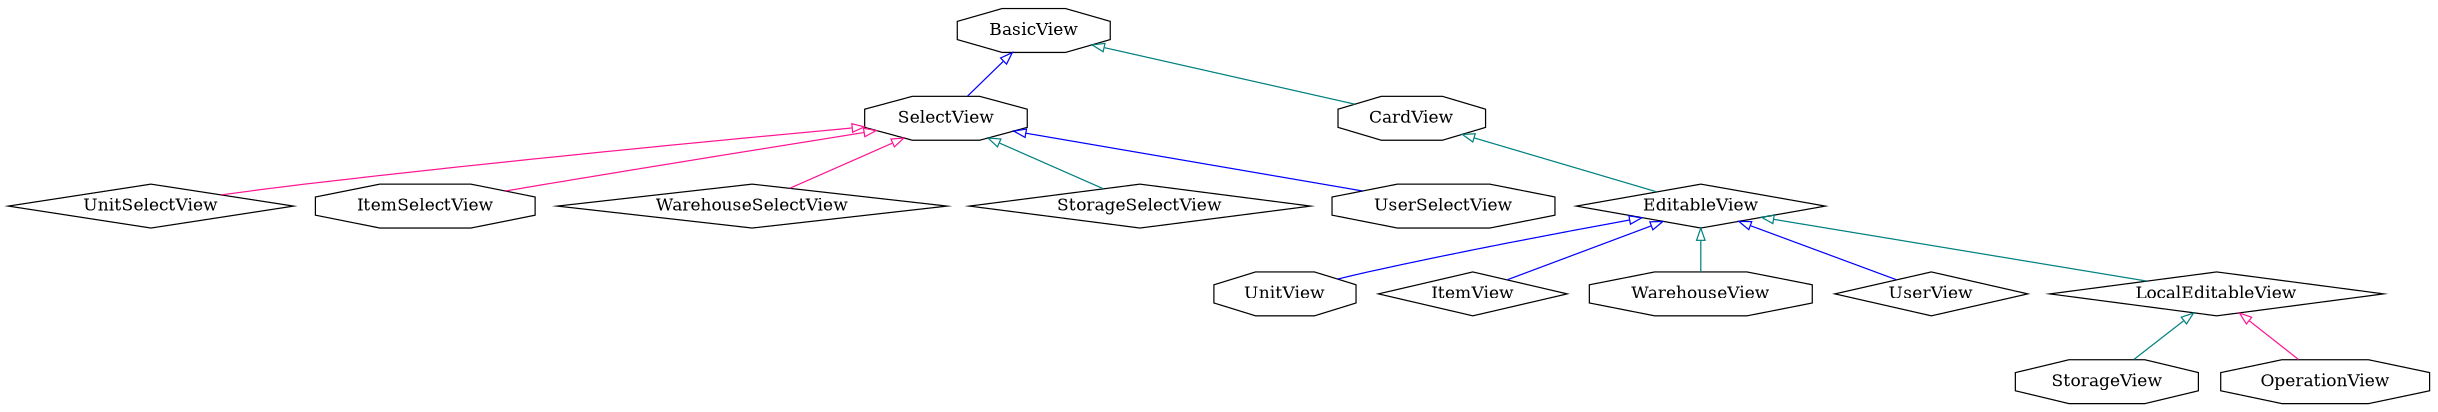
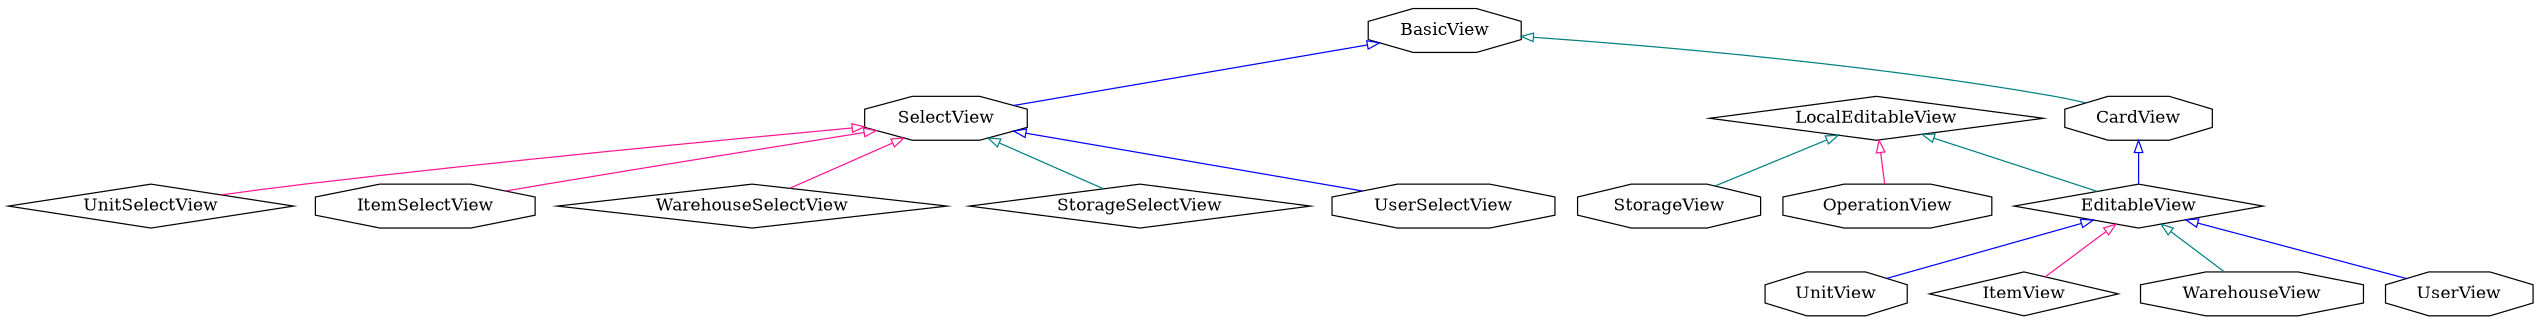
  digraph {
    rankdir=BT
    node [shape=octagon]
    edge [arrowhead=onormal color=teal]
    LocalEditableView [shape=diamond]
    EditableView [shape=diamond]
    CardView
    BasicView
    UnitView
    ItemView [shape=diamond]
    WarehouseView
-   UserView [shape=diamond]
+   UserView
    StorageView
    OperationView
    SelectView
    UnitSelectView [shape=diamond]
    ItemSelectView
    WarehouseSelectView [shape=diamond]
    StorageSelectView [shape=diamond]
    UserSelectView
-   LocalEditableView -> EditableView
-   EditableView -> CardView
+   EditableView -> LocalEditableView
+   EditableView -> CardView [color=blue]
    CardView -> BasicView
    UnitView -> EditableView [color=blue]
-   ItemView -> EditableView [color=blue]
+   ItemView -> EditableView [color=deeppink]
    WarehouseView -> EditableView
    UserView -> EditableView [color=blue]
    StorageView -> LocalEditableView
    OperationView -> LocalEditableView [color=deeppink]
    SelectView -> BasicView [color=blue]
    UnitSelectView -> SelectView [color=deeppink]
    ItemSelectView -> SelectView [color=deeppink]
    WarehouseSelectView -> SelectView [color=deeppink]
    StorageSelectView -> SelectView
    UserSelectView -> SelectView [color=blue]
  }
